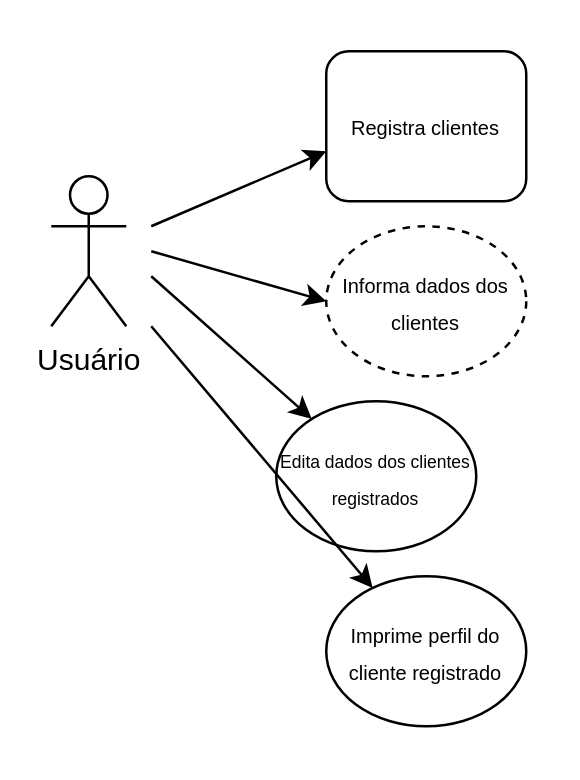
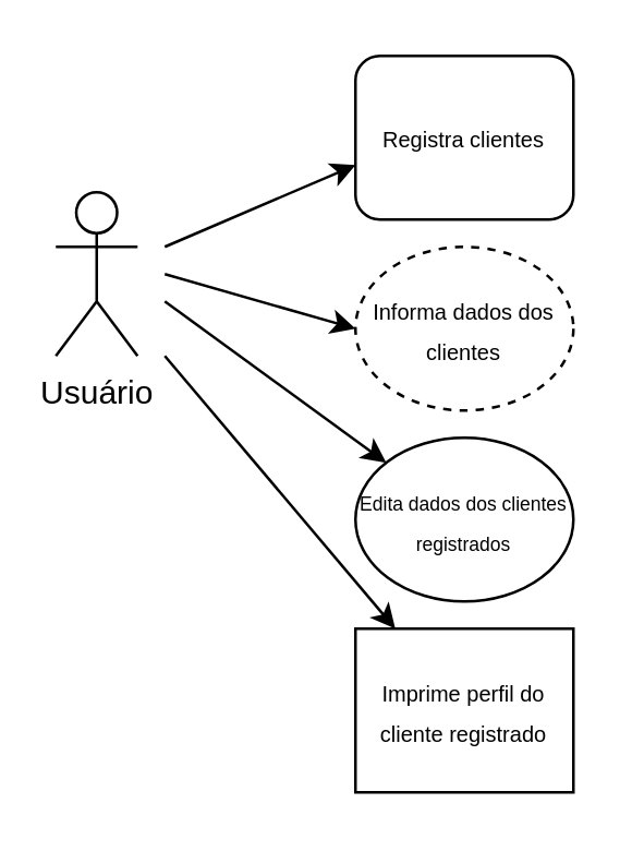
  <mxCell id="0" />
  <mxCell id="1" parent="0" />
  <mxCell id="2" value="Usuário" style="shape=umlActor;verticalLabelPosition=bottom;verticalAlign=top;html=1;outlineConnect=0;" vertex="1" parent="1"><mxGeometry x="20" y="70" width="30" height="60" as="geometry" /></mxCell>
  <mxCell id="3" value="&lt;div&gt;&lt;span style=&quot;font-size: 8px&quot;&gt;Registra clientes&lt;/span&gt;&lt;/div&gt;" style="whiteSpace=wrap;html=1;align=center;rounded=1;" vertex="1" parent="1"><mxGeometry x="130" y="20" width="80" height="60" as="geometry" /></mxCell>
  <mxCell id="4" value="&lt;font style=&quot;font-size: 8px&quot;&gt;Informa dados dos clientes&lt;/font&gt;" style="ellipse;whiteSpace=wrap;html=1;dashed=1;" vertex="1" parent="1"><mxGeometry x="130" y="90" width="80" height="60" as="geometry" /></mxCell>
- <mxCell id="5" value="&lt;font style=&quot;font-size: 7px&quot;&gt;Edita dados dos clientes registrados&lt;/font&gt;" style="ellipse;whiteSpace=wrap;html=1;" vertex="1" parent="1"><mxGeometry x="110" y="160" width="80" height="60" as="geometry" /></mxCell>
- <mxCell id="6" value="&lt;font style=&quot;font-size: 8px&quot;&gt;Imprime perfil do cliente registrado&lt;/font&gt;" style="ellipse;whiteSpace=wrap;html=1;" vertex="1" parent="1"><mxGeometry x="130" y="230" width="80" height="60" as="geometry" /></mxCell>
+ <mxCell id="5" value="&lt;font style=&quot;font-size: 7px&quot;&gt;Edita dados dos clientes registrados&lt;/font&gt;" style="ellipse;whiteSpace=wrap;html=1;" vertex="1" parent="1"><mxGeometry x="130" y="160" width="80" height="60" as="geometry" /></mxCell>
+ <mxCell id="6" value="&lt;font style=&quot;font-size: 8px&quot;&gt;Imprime perfil do cliente registrado&lt;/font&gt;" style="whiteSpace=wrap;html=1;rounded=0;" vertex="1" parent="1"><mxGeometry x="130" y="230" width="80" height="60" as="geometry" /></mxCell>
  <mxCell id="7" value="" style="endArrow=classic;html=1;entryX=0;entryY=0.667;entryDx=0;entryDy=0;entryPerimeter=0;" edge="1" parent="1" target="3"><mxGeometry width="50" height="50" relative="1" as="geometry"><mxPoint x="60" y="90" as="sourcePoint" /><mxPoint x="110" y="40" as="targetPoint" /></mxGeometry></mxCell>
  <mxCell id="8" value="" style="endArrow=classic;html=1;entryX=0;entryY=0.5;entryDx=0;entryDy=0;" edge="1" parent="1" target="4"><mxGeometry width="50" height="50" relative="1" as="geometry"><mxPoint x="60" y="100" as="sourcePoint" /><mxPoint x="110" y="50" as="targetPoint" /></mxGeometry></mxCell>
  <mxCell id="9" value="" style="endArrow=classic;html=1;" edge="1" parent="1" target="5"><mxGeometry width="50" height="50" relative="1" as="geometry"><mxPoint x="60" y="110" as="sourcePoint" /><mxPoint x="110" y="60" as="targetPoint" /></mxGeometry></mxCell>
  <mxCell id="10" value="" style="endArrow=classic;html=1;" edge="1" parent="1" target="6"><mxGeometry width="50" height="50" relative="1" as="geometry"><mxPoint x="60" y="130" as="sourcePoint" /><mxPoint x="110" y="80" as="targetPoint" /></mxGeometry></mxCell>
